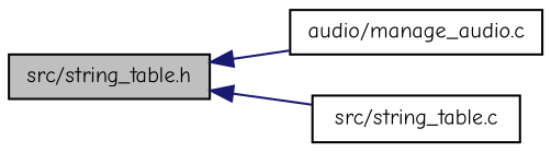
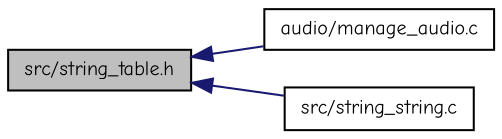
  digraph {
    fontname="Comic Neue"
    rankdir=LR
    node [color=black fillcolor=white fontname="Comic Neue" fontsize=10 shape=record style=filled]
    edge [color=midnightblue dir=back fontname="Comic Neue" fontsize=10 labelfontname=Helvetica labelfontsize=10 style=solid]
    n1 [fillcolor=grey75 fontcolor=black height=0.2 label="src/string_table.h" width=0.4]
    n2 [height=0.2 label="audio/manage_audio.c" width=0.4]
-   n3 [height=0.2 label="src/string_table.c" width=0.4]
+   n3 [height=0.2 label="src/string_string.c" width=0.4]
    n1 -> n2
    n1 -> n3
  }
